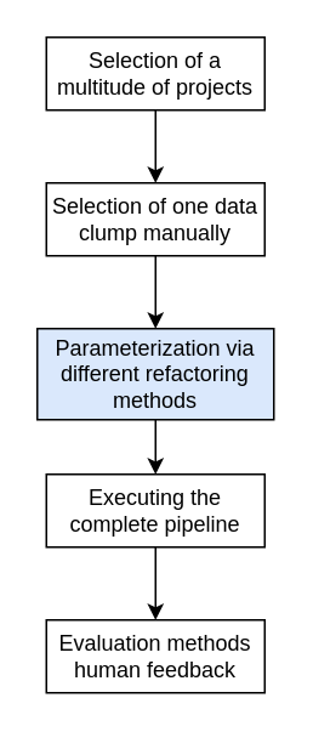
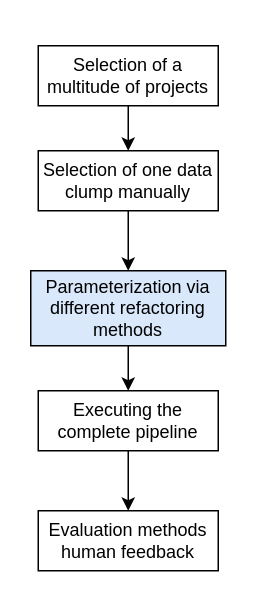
  <mxCell id="0" />
  <mxCell id="1" parent="0" />
  <mxCell id="2" style="edgeStyle=orthogonalEdgeStyle;rounded=0;orthogonalLoop=1;jettySize=auto;html=1;exitX=0.5;exitY=1;exitDx=0;exitDy=0;entryX=0.5;entryY=0;entryDx=0;entryDy=0;" edge="1" parent="1" source="3" target="5"><mxGeometry relative="1" as="geometry" /></mxCell>
- <mxCell id="3" value="Selection of a multitude of projects" style="rounded=0;whiteSpace=wrap;html=1;" vertex="1" parent="1"><mxGeometry x="25" y="20" width="120" height="40" as="geometry" /></mxCell>
+ <mxCell id="3" value="Selection of a multitude of projects" style="rounded=0;whiteSpace=wrap;html=1;" vertex="1" parent="1"><mxGeometry x="25" y="30" width="120" height="40" as="geometry" /></mxCell>
  <mxCell id="4" style="edgeStyle=orthogonalEdgeStyle;rounded=0;orthogonalLoop=1;jettySize=auto;html=1;exitX=0.5;exitY=1;exitDx=0;exitDy=0;entryX=0.5;entryY=0;entryDx=0;entryDy=0;" edge="1" parent="1" source="5" target="9"><mxGeometry relative="1" as="geometry" /></mxCell>
  <mxCell id="5" value="Selection of one data clump manually" style="rounded=0;whiteSpace=wrap;html=1;" vertex="1" parent="1"><mxGeometry x="25" y="100" width="120" height="40" as="geometry" /></mxCell>
  <mxCell id="6" style="edgeStyle=orthogonalEdgeStyle;rounded=0;orthogonalLoop=1;jettySize=auto;html=1;exitX=0.5;exitY=1;exitDx=0;exitDy=0;" edge="1" parent="1" source="7" target="10"><mxGeometry relative="1" as="geometry" /></mxCell>
  <mxCell id="7" value="Executing the complete pipeline" style="rounded=0;whiteSpace=wrap;html=1;" vertex="1" parent="1"><mxGeometry x="25" y="260" width="120" height="40" as="geometry" /></mxCell>
  <mxCell id="8" style="edgeStyle=orthogonalEdgeStyle;rounded=0;orthogonalLoop=1;jettySize=auto;html=1;exitX=0.5;exitY=1;exitDx=0;exitDy=0;" edge="1" parent="1" source="9" target="7"><mxGeometry relative="1" as="geometry" /></mxCell>
  <mxCell id="9" value="Parameterization via different refactoring methods" style="rounded=0;whiteSpace=wrap;html=1;fillColor=#dae8fc;" vertex="1" parent="1"><mxGeometry x="20" y="180" width="130" height="50" as="geometry" /></mxCell>
  <mxCell id="10" value="Evaluation methods human feedback" style="rounded=0;whiteSpace=wrap;html=1;" vertex="1" parent="1"><mxGeometry x="25" y="340" width="120" height="40" as="geometry" /></mxCell>
